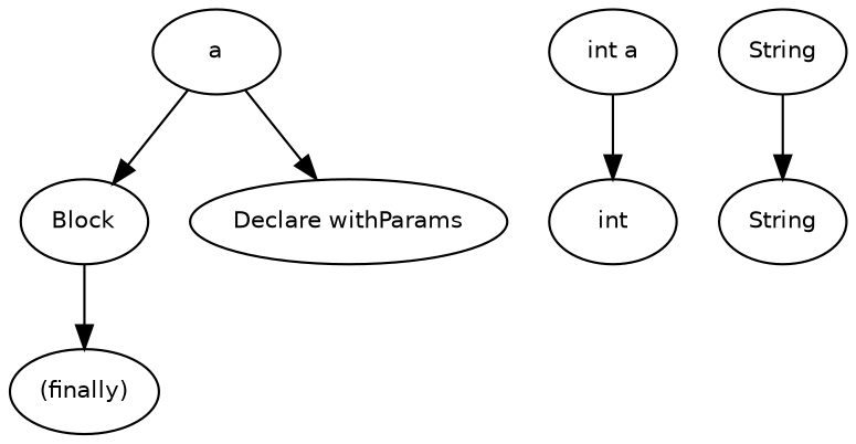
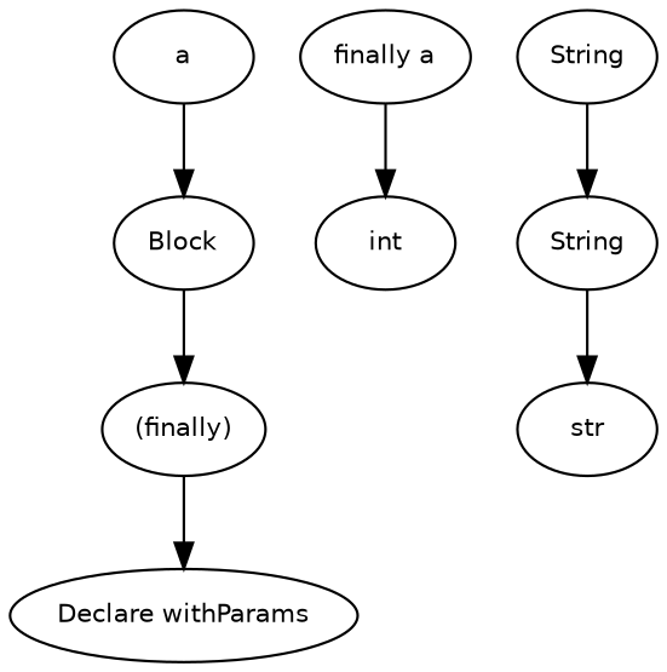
  digraph {
    node [fontname=Helvetica fontsize=10]
    n1 [label=Block]
    n2 [label="(finally)"]
    n3 [label="Declare withParams"]
    n4 [label=a]
    n5 [label=int]
-   n6 [label="int a"]
+   n6 [label="finally a"]
+   n7 [label=str]
    n8 [label=String]
    n9 [label=String]
    n1 -> n2
-   n4 -> n3
+   n2 -> n3
    n4 -> n1
    n6 -> n5
    n8 -> n9
+   n9 -> n7
  }
